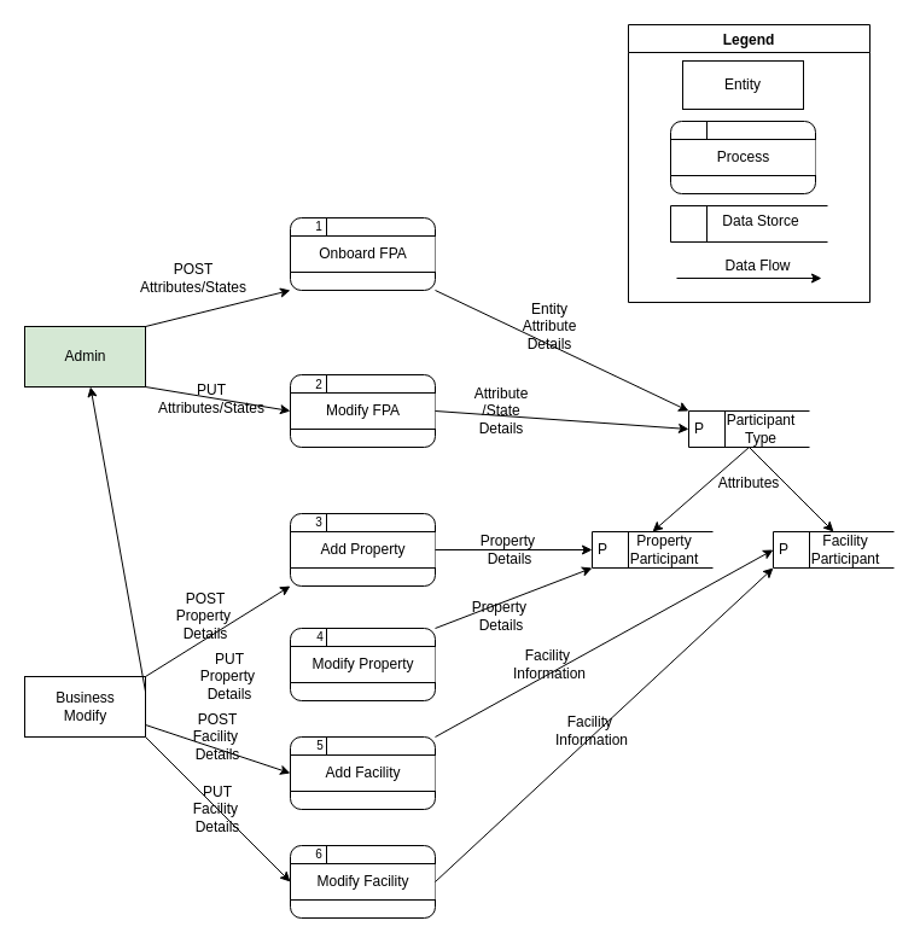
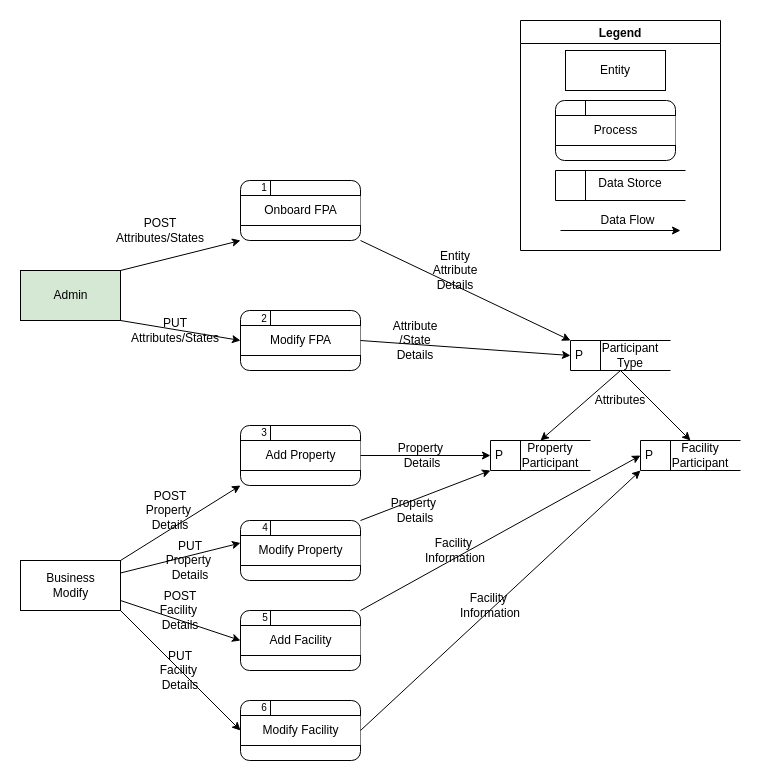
  <mxCell id="0" />
  <mxCell id="1" parent="0" />
  <mxCell id="2" value="Admin" style="html=1;dashed=0;whitespace=wrap;fillColor=#d5e8d4;" parent="1" vertex="1"><mxGeometry x="20" y="270" width="100" height="50" as="geometry" /></mxCell>
  <mxCell id="3" value="Business&lt;br&gt;Modify" style="html=1;dashed=0;whitespace=wrap;" parent="1" vertex="1"><mxGeometry x="20" y="560" width="100" height="50" as="geometry" /></mxCell>
  <mxCell id="4" value="" style="group" parent="1" vertex="1" connectable="0"><mxGeometry x="240" y="180" width="120" height="60" as="geometry" /></mxCell>
  <mxCell id="5" value="" style="rounded=1;whiteSpace=wrap;html=1;" parent="4" vertex="1"><mxGeometry width="120" height="60" as="geometry" /></mxCell>
  <mxCell id="6" value="Onboard FPA" style="html=1;dashed=0;whitespace=wrap;shape=partialRectangle;right=0;" parent="4" vertex="1"><mxGeometry y="15" width="120" height="30" as="geometry" /></mxCell>
  <mxCell id="7" value="" style="endArrow=none;html=1;entryX=0.25;entryY=0;entryDx=0;entryDy=0;exitX=0.25;exitY=0;exitDx=0;exitDy=0;" parent="4" source="6" target="5" edge="1"><mxGeometry width="50" height="50" relative="1" as="geometry"><mxPoint x="70" y="260" as="sourcePoint" /><mxPoint x="120" y="210" as="targetPoint" /></mxGeometry></mxCell>
  <mxCell id="8" value="&lt;font style=&quot;font-size: 10px&quot;&gt;1&lt;/font&gt;" style="text;html=1;strokeColor=none;fillColor=none;align=center;verticalAlign=middle;whiteSpace=wrap;rounded=0;" parent="4" vertex="1"><mxGeometry x="4" y="-3" width="40" height="20" as="geometry" /></mxCell>
  <mxCell id="9" value="" style="endArrow=classic;html=1;exitX=1;exitY=0;exitDx=0;exitDy=0;entryX=0;entryY=1;entryDx=0;entryDy=0;" parent="1" source="2" target="5" edge="1"><mxGeometry width="50" height="50" relative="1" as="geometry"><mxPoint x="400" y="270" as="sourcePoint" /><mxPoint x="450" y="220" as="targetPoint" /></mxGeometry></mxCell>
  <mxCell id="10" value="POST Attributes/States" style="text;html=1;strokeColor=none;fillColor=none;align=center;verticalAlign=middle;whiteSpace=wrap;rounded=0;" parent="1" vertex="1"><mxGeometry x="140" y="220" width="40" height="20" as="geometry" /></mxCell>
  <mxCell id="11" value="" style="group" parent="1" vertex="1" connectable="0"><mxGeometry x="570" y="340" width="100" height="30" as="geometry" /></mxCell>
  <mxCell id="12" value="P" style="html=1;dashed=0;whitespace=wrap;shape=mxgraph.dfd.dataStoreID;align=left;spacingLeft=3;points=[[0,0],[0.5,0],[1,0],[0,0.5],[1,0.5],[0,1],[0.5,1],[1,1]];" parent="11" vertex="1"><mxGeometry width="100" height="30" as="geometry" /></mxCell>
  <mxCell id="13" value="Participant Type" style="text;html=1;strokeColor=none;fillColor=none;align=center;verticalAlign=middle;whiteSpace=wrap;rounded=0;" parent="11" vertex="1"><mxGeometry x="40" y="5" width="40" height="20" as="geometry" /></mxCell>
  <mxCell id="14" value="" style="endArrow=classic;html=1;entryX=0;entryY=0;entryDx=0;entryDy=0;exitX=1;exitY=1;exitDx=0;exitDy=0;" parent="1" source="5" target="12" edge="1"><mxGeometry width="50" height="50" relative="1" as="geometry"><mxPoint x="370" y="240" as="sourcePoint" /><mxPoint x="450" y="190" as="targetPoint" /></mxGeometry></mxCell>
  <mxCell id="15" value="Entity Attribute Details" style="text;html=1;strokeColor=none;fillColor=none;align=center;verticalAlign=middle;whiteSpace=wrap;rounded=0;" parent="1" vertex="1"><mxGeometry x="435" y="260" width="40" height="20" as="geometry" /></mxCell>
  <mxCell id="16" value="" style="group" parent="1" vertex="1" connectable="0"><mxGeometry x="490" y="440" width="100" height="30" as="geometry" /></mxCell>
  <mxCell id="17" value="P" style="html=1;dashed=0;whitespace=wrap;shape=mxgraph.dfd.dataStoreID;align=left;spacingLeft=3;points=[[0,0],[0.5,0],[1,0],[0,0.5],[1,0.5],[0,1],[0.5,1],[1,1]];" parent="16" vertex="1"><mxGeometry width="100" height="30" as="geometry" /></mxCell>
  <mxCell id="18" value="Property Participant" style="text;html=1;strokeColor=none;fillColor=none;align=center;verticalAlign=middle;whiteSpace=wrap;rounded=0;" parent="16" vertex="1"><mxGeometry x="40" y="5" width="40" height="20" as="geometry" /></mxCell>
  <mxCell id="19" value="" style="endArrow=classic;html=1;exitX=0.5;exitY=1;exitDx=0;exitDy=0;entryX=0.5;entryY=0;entryDx=0;entryDy=0;entryPerimeter=0;" parent="1" source="12" target="17" edge="1"><mxGeometry width="50" height="50" relative="1" as="geometry"><mxPoint x="520" y="360" as="sourcePoint" /><mxPoint x="570" y="310" as="targetPoint" /></mxGeometry></mxCell>
  <mxCell id="20" value="" style="group" parent="1" vertex="1" connectable="0"><mxGeometry x="640" y="440" width="100" height="30" as="geometry" /></mxCell>
  <mxCell id="21" value="P" style="html=1;dashed=0;whitespace=wrap;shape=mxgraph.dfd.dataStoreID;align=left;spacingLeft=3;points=[[0,0],[0.5,0],[1,0],[0,0.5],[1,0.5],[0,1],[0.5,1],[1,1]];" parent="20" vertex="1"><mxGeometry width="100" height="30" as="geometry" /></mxCell>
  <mxCell id="22" value="Facility Participant" style="text;html=1;strokeColor=none;fillColor=none;align=center;verticalAlign=middle;whiteSpace=wrap;rounded=0;" parent="20" vertex="1"><mxGeometry x="40" y="5" width="40" height="20" as="geometry" /></mxCell>
  <mxCell id="23" value="" style="endArrow=classic;html=1;entryX=0.5;entryY=0;entryDx=0;entryDy=0;" parent="1" target="21" edge="1"><mxGeometry width="50" height="50" relative="1" as="geometry"><mxPoint x="620" y="370" as="sourcePoint" /><mxPoint x="570" y="310" as="targetPoint" /></mxGeometry></mxCell>
  <mxCell id="24" value="Attributes" style="text;html=1;strokeColor=none;fillColor=none;align=center;verticalAlign=middle;whiteSpace=wrap;rounded=0;" parent="1" vertex="1"><mxGeometry x="600" y="390" width="40" height="20" as="geometry" /></mxCell>
  <mxCell id="25" value="" style="group" parent="1" vertex="1" connectable="0"><mxGeometry x="240" y="310" width="120" height="60" as="geometry" /></mxCell>
  <mxCell id="26" value="" style="rounded=1;whiteSpace=wrap;html=1;" parent="25" vertex="1"><mxGeometry width="120" height="60" as="geometry" /></mxCell>
  <mxCell id="27" value="Modify FPA" style="html=1;dashed=0;whitespace=wrap;shape=partialRectangle;right=0;" parent="25" vertex="1"><mxGeometry y="15" width="120" height="30" as="geometry" /></mxCell>
  <mxCell id="28" value="" style="endArrow=none;html=1;entryX=0.25;entryY=0;entryDx=0;entryDy=0;exitX=0.25;exitY=0;exitDx=0;exitDy=0;" parent="25" source="27" target="26" edge="1"><mxGeometry width="50" height="50" relative="1" as="geometry"><mxPoint x="70" y="260" as="sourcePoint" /><mxPoint x="120" y="210" as="targetPoint" /></mxGeometry></mxCell>
  <mxCell id="29" value="&lt;font style=&quot;font-size: 10px&quot;&gt;2&lt;/font&gt;" style="text;html=1;strokeColor=none;fillColor=none;align=center;verticalAlign=middle;whiteSpace=wrap;rounded=0;" parent="25" vertex="1"><mxGeometry x="4" y="-2" width="40" height="20" as="geometry" /></mxCell>
  <mxCell id="30" value="" style="endArrow=classic;html=1;exitX=1;exitY=1;exitDx=0;exitDy=0;entryX=0;entryY=0.5;entryDx=0;entryDy=0;" parent="1" source="2" target="27" edge="1"><mxGeometry width="50" height="50" relative="1" as="geometry"><mxPoint x="400" y="240" as="sourcePoint" /><mxPoint x="450" y="190" as="targetPoint" /></mxGeometry></mxCell>
  <mxCell id="31" value="" style="endArrow=classic;html=1;exitX=1;exitY=0.5;exitDx=0;exitDy=0;entryX=0;entryY=0.5;entryDx=0;entryDy=0;" parent="1" source="27" target="12" edge="1"><mxGeometry width="50" height="50" relative="1" as="geometry"><mxPoint x="400" y="240" as="sourcePoint" /><mxPoint x="450" y="190" as="targetPoint" /></mxGeometry></mxCell>
  <mxCell id="32" value="PUT&lt;br&gt;Attributes/States" style="text;html=1;strokeColor=none;fillColor=none;align=center;verticalAlign=middle;whiteSpace=wrap;rounded=0;" parent="1" vertex="1"><mxGeometry x="150" y="320" width="50" height="20" as="geometry" /></mxCell>
  <mxCell id="33" value="Attribute&lt;br&gt;/State&lt;br&gt;Details" style="text;html=1;strokeColor=none;fillColor=none;align=center;verticalAlign=middle;whiteSpace=wrap;rounded=0;" parent="1" vertex="1"><mxGeometry x="390" y="330" width="50" height="20" as="geometry" /></mxCell>
  <mxCell id="34" value="" style="group" parent="1" vertex="1" connectable="0"><mxGeometry x="240" y="425" width="120" height="60" as="geometry" /></mxCell>
  <mxCell id="35" value="" style="rounded=1;whiteSpace=wrap;html=1;" parent="34" vertex="1"><mxGeometry width="120" height="60" as="geometry" /></mxCell>
  <mxCell id="36" value="Add Property" style="html=1;dashed=0;whitespace=wrap;shape=partialRectangle;right=0;" parent="34" vertex="1"><mxGeometry y="15" width="120" height="30" as="geometry" /></mxCell>
  <mxCell id="37" value="" style="endArrow=none;html=1;entryX=0.25;entryY=0;entryDx=0;entryDy=0;exitX=0.25;exitY=0;exitDx=0;exitDy=0;" parent="34" source="36" target="35" edge="1"><mxGeometry width="50" height="50" relative="1" as="geometry"><mxPoint x="70" y="260" as="sourcePoint" /><mxPoint x="120" y="210" as="targetPoint" /></mxGeometry></mxCell>
  <mxCell id="38" value="&lt;font style=&quot;font-size: 10px&quot;&gt;3&lt;/font&gt;" style="text;html=1;strokeColor=none;fillColor=none;align=center;verticalAlign=middle;whiteSpace=wrap;rounded=0;" parent="34" vertex="1"><mxGeometry x="4" y="-3" width="40" height="20" as="geometry" /></mxCell>
  <mxCell id="39" value="" style="endArrow=classic;html=1;exitX=1;exitY=0;exitDx=0;exitDy=0;entryX=0;entryY=1;entryDx=0;entryDy=0;" parent="1" source="3" target="35" edge="1"><mxGeometry width="50" height="50" relative="1" as="geometry"><mxPoint x="400" y="420" as="sourcePoint" /><mxPoint x="450" y="370" as="targetPoint" /></mxGeometry></mxCell>
  <mxCell id="40" value="POST&lt;br&gt;Property&amp;nbsp;&lt;br&gt;Details" style="text;html=1;strokeColor=none;fillColor=none;align=center;verticalAlign=middle;whiteSpace=wrap;rounded=0;" parent="1" vertex="1"><mxGeometry x="150" y="500" width="40" height="20" as="geometry" /></mxCell>
  <mxCell id="41" value="" style="endArrow=classic;html=1;exitX=1;exitY=0.5;exitDx=0;exitDy=0;entryX=0;entryY=0.5;entryDx=0;entryDy=0;" parent="1" source="36" target="17" edge="1"><mxGeometry width="50" height="50" relative="1" as="geometry"><mxPoint x="400" y="420" as="sourcePoint" /><mxPoint x="450" y="370" as="targetPoint" /></mxGeometry></mxCell>
  <mxCell id="42" value="Property&amp;nbsp;&lt;br&gt;Details" style="text;html=1;strokeColor=none;fillColor=none;align=center;verticalAlign=middle;whiteSpace=wrap;rounded=0;" parent="1" vertex="1"><mxGeometry x="402" y="445" width="40" height="20" as="geometry" /></mxCell>
  <mxCell id="43" value="" style="group" parent="1" vertex="1" connectable="0"><mxGeometry x="240" y="520" width="120" height="60" as="geometry" /></mxCell>
  <mxCell id="44" value="" style="rounded=1;whiteSpace=wrap;html=1;" parent="43" vertex="1"><mxGeometry width="120" height="60" as="geometry" /></mxCell>
  <mxCell id="45" value="Modify Property" style="html=1;dashed=0;whitespace=wrap;shape=partialRectangle;right=0;" parent="43" vertex="1"><mxGeometry y="15" width="120" height="30" as="geometry" /></mxCell>
  <mxCell id="46" value="" style="endArrow=none;html=1;entryX=0.25;entryY=0;entryDx=0;entryDy=0;exitX=0.25;exitY=0;exitDx=0;exitDy=0;" parent="43" source="45" target="44" edge="1"><mxGeometry width="50" height="50" relative="1" as="geometry"><mxPoint x="70" y="260" as="sourcePoint" /><mxPoint x="120" y="210" as="targetPoint" /></mxGeometry></mxCell>
  <mxCell id="47" value="&lt;font style=&quot;font-size: 10px&quot;&gt;4&lt;/font&gt;" style="text;html=1;strokeColor=none;fillColor=none;align=center;verticalAlign=middle;whiteSpace=wrap;rounded=0;" parent="43" vertex="1"><mxGeometry x="5" y="-3" width="40" height="20" as="geometry" /></mxCell>
- <mxCell id="48" value="" style="endArrow=classic;html=1;exitX=1;exitY=0.25;exitDx=0;exitDy=0;" parent="1" source="3" target="2" edge="1"><mxGeometry width="50" height="50" relative="1" as="geometry"><mxPoint x="400" y="420" as="sourcePoint" /><mxPoint x="450" y="370" as="targetPoint" /></mxGeometry></mxCell>
+ <mxCell id="48" value="" style="endArrow=classic;html=1;exitX=1;exitY=0.25;exitDx=0;exitDy=0;entryX=0;entryY=0.25;entryDx=0;entryDy=0;" parent="1" source="3" target="45" edge="1"><mxGeometry width="50" height="50" relative="1" as="geometry"><mxPoint x="400" y="420" as="sourcePoint" /><mxPoint x="450" y="370" as="targetPoint" /></mxGeometry></mxCell>
  <mxCell id="49" value="PUT Property&amp;nbsp;&lt;br&gt;Details" style="text;html=1;strokeColor=none;fillColor=none;align=center;verticalAlign=middle;whiteSpace=wrap;rounded=0;" parent="1" vertex="1"><mxGeometry x="170" y="550" width="40" height="20" as="geometry" /></mxCell>
  <mxCell id="50" value="" style="endArrow=classic;html=1;exitX=1;exitY=0;exitDx=0;exitDy=0;entryX=0;entryY=1;entryDx=0;entryDy=0;" parent="1" source="44" target="17" edge="1"><mxGeometry width="50" height="50" relative="1" as="geometry"><mxPoint x="400" y="420" as="sourcePoint" /><mxPoint x="450" y="370" as="targetPoint" /></mxGeometry></mxCell>
  <mxCell id="51" value="Property&amp;nbsp;&lt;br&gt;Details" style="text;html=1;strokeColor=none;fillColor=none;align=center;verticalAlign=middle;whiteSpace=wrap;rounded=0;" parent="1" vertex="1"><mxGeometry x="395" y="500" width="40" height="20" as="geometry" /></mxCell>
  <mxCell id="52" value="" style="group" parent="1" vertex="1" connectable="0"><mxGeometry x="240" y="610" width="120" height="60" as="geometry" /></mxCell>
  <mxCell id="53" value="" style="rounded=1;whiteSpace=wrap;html=1;" parent="52" vertex="1"><mxGeometry width="120" height="60" as="geometry" /></mxCell>
  <mxCell id="54" value="Add Facility" style="html=1;dashed=0;whitespace=wrap;shape=partialRectangle;right=0;" parent="52" vertex="1"><mxGeometry y="15" width="120" height="30" as="geometry" /></mxCell>
  <mxCell id="55" value="" style="endArrow=none;html=1;entryX=0.25;entryY=0;entryDx=0;entryDy=0;exitX=0.25;exitY=0;exitDx=0;exitDy=0;" parent="52" source="54" target="53" edge="1"><mxGeometry width="50" height="50" relative="1" as="geometry"><mxPoint x="70" y="260" as="sourcePoint" /><mxPoint x="120" y="210" as="targetPoint" /></mxGeometry></mxCell>
  <mxCell id="56" value="&lt;font style=&quot;font-size: 10px&quot;&gt;5&lt;/font&gt;" style="text;html=1;strokeColor=none;fillColor=none;align=center;verticalAlign=middle;whiteSpace=wrap;rounded=0;" parent="52" vertex="1"><mxGeometry x="5" y="-3" width="40" height="20" as="geometry" /></mxCell>
  <mxCell id="57" value="" style="endArrow=classic;html=1;entryX=0;entryY=0.5;entryDx=0;entryDy=0;exitX=1;exitY=0;exitDx=0;exitDy=0;" parent="1" source="53" target="21" edge="1"><mxGeometry width="50" height="50" relative="1" as="geometry"><mxPoint x="350" y="620" as="sourcePoint" /><mxPoint x="450" y="370" as="targetPoint" /></mxGeometry></mxCell>
  <mxCell id="58" value="" style="group" parent="1" vertex="1" connectable="0"><mxGeometry x="240" y="700" width="120" height="60" as="geometry" /></mxCell>
  <mxCell id="59" value="" style="rounded=1;whiteSpace=wrap;html=1;" parent="58" vertex="1"><mxGeometry width="120" height="60" as="geometry" /></mxCell>
  <mxCell id="60" value="Modify Facility" style="html=1;dashed=0;whitespace=wrap;shape=partialRectangle;right=0;" parent="58" vertex="1"><mxGeometry y="15" width="120" height="30" as="geometry" /></mxCell>
  <mxCell id="61" value="" style="endArrow=none;html=1;entryX=0.25;entryY=0;entryDx=0;entryDy=0;exitX=0.25;exitY=0;exitDx=0;exitDy=0;" parent="58" source="60" target="59" edge="1"><mxGeometry width="50" height="50" relative="1" as="geometry"><mxPoint x="70" y="260" as="sourcePoint" /><mxPoint x="120" y="210" as="targetPoint" /></mxGeometry></mxCell>
  <mxCell id="62" value="&lt;font style=&quot;font-size: 10px&quot;&gt;6&lt;/font&gt;" style="text;html=1;strokeColor=none;fillColor=none;align=center;verticalAlign=middle;whiteSpace=wrap;rounded=0;" parent="58" vertex="1"><mxGeometry x="4" y="-3" width="40" height="20" as="geometry" /></mxCell>
  <mxCell id="63" value="" style="endArrow=classic;html=1;entryX=0;entryY=0.5;entryDx=0;entryDy=0;" parent="1" target="54" edge="1"><mxGeometry width="50" height="50" relative="1" as="geometry"><mxPoint x="120" y="600" as="sourcePoint" /><mxPoint x="450" y="580" as="targetPoint" /></mxGeometry></mxCell>
  <mxCell id="64" value="" style="endArrow=classic;html=1;exitX=1;exitY=1;exitDx=0;exitDy=0;entryX=0;entryY=0.5;entryDx=0;entryDy=0;" parent="1" source="3" target="59" edge="1"><mxGeometry width="50" height="50" relative="1" as="geometry"><mxPoint x="400" y="630" as="sourcePoint" /><mxPoint x="450" y="580" as="targetPoint" /></mxGeometry></mxCell>
  <mxCell id="65" value="" style="endArrow=classic;html=1;exitX=1;exitY=0.5;exitDx=0;exitDy=0;entryX=0;entryY=1;entryDx=0;entryDy=0;" parent="1" source="60" target="21" edge="1"><mxGeometry width="50" height="50" relative="1" as="geometry"><mxPoint x="400" y="630" as="sourcePoint" /><mxPoint x="450" y="580" as="targetPoint" /></mxGeometry></mxCell>
  <mxCell id="66" value="POST Facility&amp;nbsp;&lt;br&gt;Details" style="text;html=1;strokeColor=none;fillColor=none;align=center;verticalAlign=middle;whiteSpace=wrap;rounded=0;" parent="1" vertex="1"><mxGeometry x="160" y="600" width="40" height="20" as="geometry" /></mxCell>
  <mxCell id="67" value="PUT Facility&amp;nbsp;&lt;br&gt;Details" style="text;html=1;strokeColor=none;fillColor=none;align=center;verticalAlign=middle;whiteSpace=wrap;rounded=0;" parent="1" vertex="1"><mxGeometry x="160" y="660" width="40" height="20" as="geometry" /></mxCell>
  <mxCell id="68" value="Facility&amp;nbsp;&lt;br&gt;Information" style="text;html=1;strokeColor=none;fillColor=none;align=center;verticalAlign=middle;whiteSpace=wrap;rounded=0;" parent="1" vertex="1"><mxGeometry x="435" y="540" width="40" height="20" as="geometry" /></mxCell>
  <mxCell id="69" value="Facility&amp;nbsp;&lt;br&gt;Information" style="text;html=1;strokeColor=none;fillColor=none;align=center;verticalAlign=middle;whiteSpace=wrap;rounded=0;" parent="1" vertex="1"><mxGeometry x="470" y="595" width="40" height="20" as="geometry" /></mxCell>
  <mxCell id="70" value="" style="group" vertex="1" connectable="0" parent="1"><mxGeometry x="555" y="170" width="130" height="30" as="geometry" /></mxCell>
  <mxCell id="71" value="" style="html=1;whitespace=wrap;shape=mxgraph.dfd.dataStoreID;align=left;spacingLeft=3;points=[[0,0],[0.5,0],[1,0],[0,0.5],[1,0.5],[0,1],[0.5,1],[1,1]];" vertex="1" parent="70"><mxGeometry width="130" height="30" as="geometry" /></mxCell>
  <mxCell id="72" value="Data Storce" style="text;html=1;strokeColor=none;fillColor=none;align=center;verticalAlign=middle;whiteSpace=wrap;rounded=0;" vertex="1" parent="70"><mxGeometry x="40" y="5" width="70" height="15" as="geometry" /></mxCell>
  <mxCell id="73" value="Legend" style="swimlane;" vertex="1" parent="1"><mxGeometry x="520" y="20" width="200" height="230" as="geometry" /></mxCell>
  <mxCell id="74" value="" style="group" vertex="1" connectable="0" parent="73"><mxGeometry x="35" y="80" width="120" height="60" as="geometry" /></mxCell>
  <mxCell id="75" value="" style="rounded=1;whiteSpace=wrap;html=1;" vertex="1" parent="74"><mxGeometry width="120" height="60" as="geometry" /></mxCell>
  <mxCell id="76" value="Process" style="html=1;whitespace=wrap;shape=partialRectangle;right=0;" vertex="1" parent="74"><mxGeometry y="15" width="120" height="30" as="geometry" /></mxCell>
  <mxCell id="77" value="" style="endArrow=none;html=1;entryX=0.25;entryY=0;entryDx=0;entryDy=0;exitX=0.25;exitY=0;exitDx=0;exitDy=0;" edge="1" parent="74" source="76" target="75"><mxGeometry width="50" height="50" relative="1" as="geometry"><mxPoint x="70" y="260" as="sourcePoint" /><mxPoint x="120" y="210" as="targetPoint" /></mxGeometry></mxCell>
  <mxCell id="78" value="Entity" style="rounded=0;whiteSpace=wrap;html=1;" vertex="1" parent="73"><mxGeometry x="45" y="30" width="100" height="40" as="geometry" /></mxCell>
  <mxCell id="79" value="" style="endArrow=classic;html=1;" edge="1" parent="73"><mxGeometry width="50" height="50" relative="1" as="geometry"><mxPoint x="40" y="210" as="sourcePoint" /><mxPoint x="160" y="210" as="targetPoint" /></mxGeometry></mxCell>
  <mxCell id="80" value="Data Flow" style="text;html=1;strokeColor=none;fillColor=none;align=center;verticalAlign=middle;whiteSpace=wrap;rounded=0;" vertex="1" parent="73"><mxGeometry x="75" y="190" width="65" height="20" as="geometry" /></mxCell>
